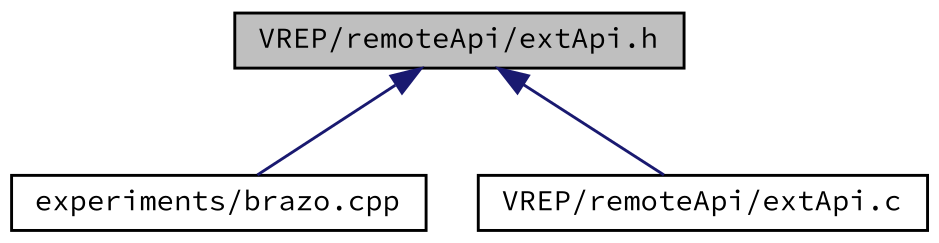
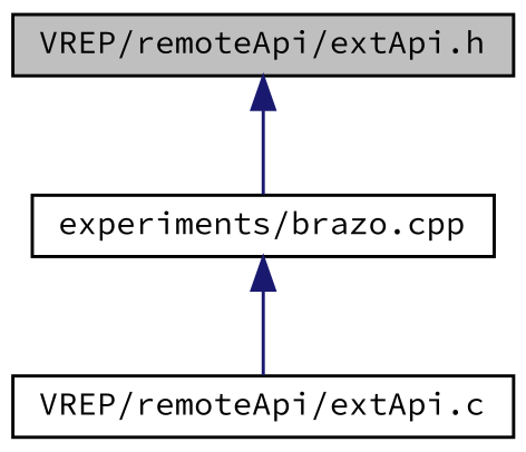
  digraph {
    fontname="Source Code Pro"
    node [color=black fillcolor=white fontname="Source Code Pro" fontsize=10 shape=record style=filled]
    edge [color=midnightblue dir=back fontname="Source Code Pro" fontsize=10 labelfontname=Helvetica labelfontsize=10 style=solid]
    n1 [fillcolor=grey75 fontcolor=black height=0.2 label="VREP/remoteApi/extApi.h" width=0.4]
    n2 [height=0.2 label="experiments/brazo.cpp" width=0.4]
    n3 [height=0.2 label="VREP/remoteApi/extApi.c" width=0.4]
    n1 -> n2
-   n1 -> n3
+   n2 -> n3
  }
